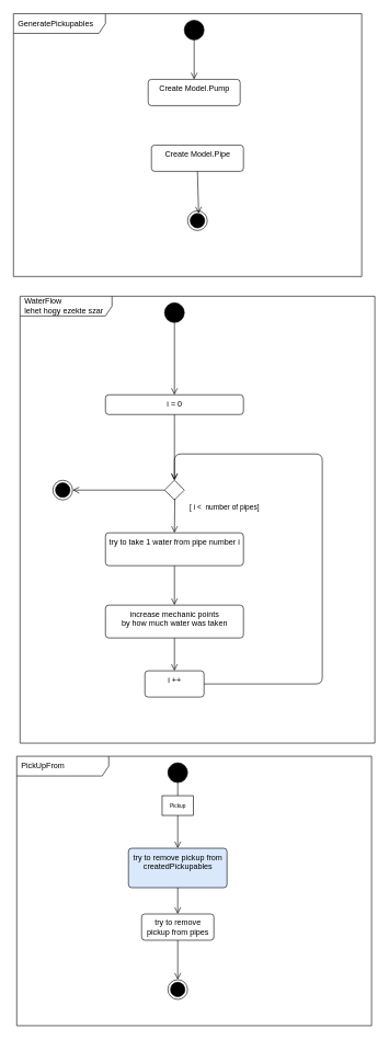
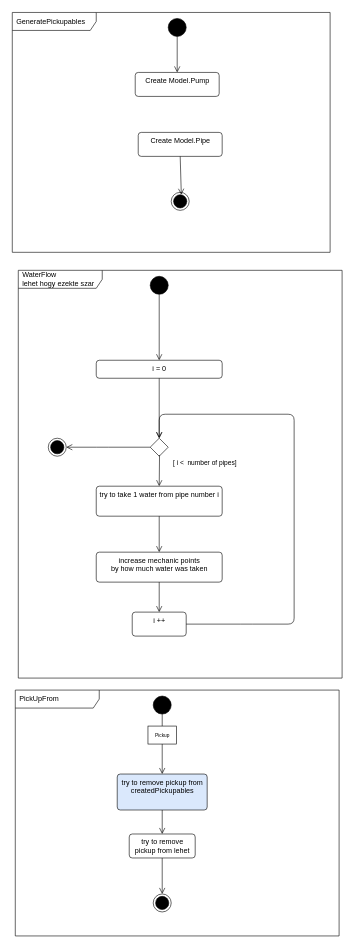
  <mxCell id="0" />
  <mxCell id="1" parent="0" />
  <mxCell id="2" value="PickUpFrom" style="shape=umlFrame;whiteSpace=wrap;html=1;width=140;height=30;boundedLbl=1;verticalAlign=middle;align=left;spacingLeft=5;" parent="1" vertex="1"><mxGeometry x="25" y="1150" width="540" height="410" as="geometry" /></mxCell>
  <mxCell id="3" value="WaterFlow&lt;br&gt;lehet hogy ezekte szar" style="shape=umlFrame;whiteSpace=wrap;html=1;width=140;height=30;boundedLbl=1;verticalAlign=middle;align=left;spacingLeft=5;" parent="1" vertex="1"><mxGeometry x="30" y="450" width="540" height="680" as="geometry" /></mxCell>
  <mxCell id="4" value="GeneratePickupables" style="shape=umlFrame;whiteSpace=wrap;html=1;width=140;height=30;boundedLbl=1;verticalAlign=middle;align=left;spacingLeft=5;" parent="1" vertex="1"><mxGeometry x="20" y="20" width="530" height="400" as="geometry" /></mxCell>
  <mxCell id="5" value="" style="ellipse;fillColor=strokeColor;" parent="1" vertex="1"><mxGeometry x="280" y="30" width="30" height="30" as="geometry" /></mxCell>
  <mxCell id="6" value="" style="endArrow=open;startArrow=none;endFill=0;startFill=0;endSize=8;html=1;verticalAlign=bottom;labelBackgroundColor=none;strokeWidth=1;exitX=0.5;exitY=1;exitDx=0;exitDy=0;entryX=0.5;entryY=0;entryDx=0;entryDy=0;" parent="1" source="5" edge="1"><mxGeometry width="160" relative="1" as="geometry"><mxPoint x="330" y="280" as="sourcePoint" /><mxPoint x="295" y="120" as="targetPoint" /></mxGeometry></mxCell>
  <mxCell id="7" value="" style="ellipse;html=1;shape=endState;fillColor=strokeColor;" parent="1" vertex="1"><mxGeometry x="285" y="320" width="30" height="30" as="geometry" /></mxCell>
  <mxCell id="8" value="Create Model.Pipe" style="html=1;align=center;verticalAlign=top;rounded=1;absoluteArcSize=1;arcSize=10;dashed=0;" parent="1" vertex="1"><mxGeometry x="230" y="220" width="140" height="40" as="geometry" /></mxCell>
  <mxCell id="9" value="Create Model.Pump" style="html=1;align=center;verticalAlign=top;rounded=1;absoluteArcSize=1;arcSize=10;dashed=0;" parent="1" vertex="1"><mxGeometry x="225" y="120" width="140" height="40" as="geometry" /></mxCell>
  <mxCell id="10" value="" style="endArrow=open;startArrow=none;endFill=0;startFill=0;endSize=8;html=1;verticalAlign=bottom;labelBackgroundColor=none;strokeWidth=1;exitX=0.5;exitY=1;exitDx=0;exitDy=0;entryX=0.562;entryY=0.133;entryDx=0;entryDy=0;entryPerimeter=0;" parent="1" source="8" target="7" edge="1"><mxGeometry width="160" relative="1" as="geometry"><mxPoint x="315" y="80" as="sourcePoint" /><mxPoint x="150" y="310" as="targetPoint" /></mxGeometry></mxCell>
  <mxCell id="11" value="" style="ellipse;fillColor=strokeColor;" parent="1" vertex="1"><mxGeometry x="250" y="460" width="30" height="30" as="geometry" /></mxCell>
  <mxCell id="12" value="increase mechanic points &lt;br&gt;by how much water was taken" style="html=1;align=center;verticalAlign=top;rounded=1;absoluteArcSize=1;arcSize=10;dashed=0;" parent="1" vertex="1"><mxGeometry x="160" y="920" width="210" height="50" as="geometry" /></mxCell>
  <mxCell id="13" value="" style="rhombus;" parent="1" vertex="1"><mxGeometry x="250" y="730" width="30" height="30" as="geometry" /></mxCell>
  <mxCell id="14" value="" style="endArrow=open;startArrow=none;endFill=0;startFill=0;endSize=8;html=1;verticalAlign=bottom;labelBackgroundColor=none;strokeWidth=1;exitX=0.5;exitY=1;exitDx=0;exitDy=0;entryX=0.5;entryY=0;entryDx=0;entryDy=0;" parent="1" target="32" edge="1"><mxGeometry width="160" relative="1" as="geometry"><mxPoint x="265.55" y="758.05" as="sourcePoint" /><mxPoint x="264" y="810" as="targetPoint" /></mxGeometry></mxCell>
  <mxCell id="15" value="[ i &amp;lt;&amp;nbsp; number of pipes]" style="edgeLabel;html=1;align=center;verticalAlign=middle;resizable=0;points=[];" parent="14" vertex="1" connectable="0"><mxGeometry x="-0.39" relative="1" as="geometry"><mxPoint x="75" y="-4" as="offset" /></mxGeometry></mxCell>
  <mxCell id="16" value="" style="endArrow=open;startArrow=none;endFill=0;startFill=0;endSize=8;html=1;verticalAlign=bottom;labelBackgroundColor=none;strokeWidth=1;exitX=0.5;exitY=1;exitDx=0;exitDy=0;entryX=0.5;entryY=0;entryDx=0;entryDy=0;" parent="1" source="11" target="19" edge="1"><mxGeometry width="160" relative="1" as="geometry"><mxPoint x="275" y="620" as="sourcePoint" /><mxPoint x="273.91" y="681.17" as="targetPoint" /></mxGeometry></mxCell>
  <mxCell id="17" value="" style="endArrow=open;startArrow=none;endFill=0;startFill=0;endSize=8;html=1;verticalAlign=bottom;labelBackgroundColor=none;strokeWidth=1;exitX=0;exitY=0.5;exitDx=0;exitDy=0;entryX=1;entryY=0.5;entryDx=0;entryDy=0;" parent="1" source="13" target="18" edge="1"><mxGeometry width="160" relative="1" as="geometry"><mxPoint x="275" y="530" as="sourcePoint" /><mxPoint x="275" y="590" as="targetPoint" /><Array as="points"><mxPoint x="170" y="745" /></Array></mxGeometry></mxCell>
  <mxCell id="18" value="" style="ellipse;html=1;shape=endState;fillColor=strokeColor;" parent="1" vertex="1"><mxGeometry x="80" y="730" width="30" height="30" as="geometry" /></mxCell>
  <mxCell id="19" value="i = 0" style="html=1;align=center;verticalAlign=top;rounded=1;absoluteArcSize=1;arcSize=10;dashed=0;" parent="1" vertex="1"><mxGeometry x="160" y="600" width="210" height="30" as="geometry" /></mxCell>
  <mxCell id="20" value="" style="endArrow=open;startArrow=none;endFill=0;startFill=0;endSize=8;html=1;verticalAlign=bottom;labelBackgroundColor=none;strokeWidth=1;exitX=0.5;exitY=1;exitDx=0;exitDy=0;entryX=0.5;entryY=0;entryDx=0;entryDy=0;" parent="1" source="19" target="13" edge="1"><mxGeometry width="160" relative="1" as="geometry"><mxPoint x="275" y="500" as="sourcePoint" /><mxPoint x="275" y="610" as="targetPoint" /></mxGeometry></mxCell>
  <mxCell id="21" value="i ++" style="html=1;align=center;verticalAlign=top;rounded=1;absoluteArcSize=1;arcSize=10;dashed=0;" parent="1" vertex="1"><mxGeometry x="220" y="1020" width="90" height="40" as="geometry" /></mxCell>
  <mxCell id="22" value="" style="endArrow=open;startArrow=none;endFill=0;startFill=0;endSize=8;html=1;verticalAlign=bottom;labelBackgroundColor=none;strokeWidth=1;exitX=0.5;exitY=1;exitDx=0;exitDy=0;" parent="1" source="12" target="21" edge="1"><mxGeometry width="160" relative="1" as="geometry"><mxPoint x="275" y="640" as="sourcePoint" /><mxPoint x="275" y="740" as="targetPoint" /></mxGeometry></mxCell>
  <mxCell id="23" value="" style="endArrow=open;startArrow=none;endFill=0;startFill=0;endSize=8;html=1;verticalAlign=bottom;labelBackgroundColor=none;strokeWidth=1;exitX=1;exitY=0.5;exitDx=0;exitDy=0;entryX=0.5;entryY=0;entryDx=0;entryDy=0;" parent="1" source="21" target="13" edge="1"><mxGeometry width="160" relative="1" as="geometry"><mxPoint x="285" y="650" as="sourcePoint" /><mxPoint x="285" y="750" as="targetPoint" /><Array as="points"><mxPoint x="410" y="1040" /><mxPoint x="490" y="1040" /><mxPoint x="490" y="690" /><mxPoint x="265" y="690" /></Array></mxGeometry></mxCell>
  <mxCell id="24" value="" style="ellipse;fillColor=strokeColor;" parent="1" vertex="1"><mxGeometry x="255" y="1160" width="30" height="30" as="geometry" /></mxCell>
  <mxCell id="25" value="" style="ellipse;html=1;shape=endState;fillColor=strokeColor;" parent="1" vertex="1"><mxGeometry x="255" y="1490" width="30" height="30" as="geometry" /></mxCell>
  <mxCell id="26" value="" style="endArrow=open;startArrow=none;endFill=0;startFill=0;endSize=8;html=1;verticalAlign=bottom;labelBackgroundColor=none;strokeWidth=1;exitX=0.5;exitY=1;exitDx=0;exitDy=0;entryX=0.5;entryY=0;entryDx=0;entryDy=0;" parent="1" source="24" target="27" edge="1"><mxGeometry width="160" relative="1" as="geometry"><mxPoint x="275" y="500" as="sourcePoint" /><mxPoint x="270" y="1280" as="targetPoint" /></mxGeometry></mxCell>
  <mxCell id="27" value="try to remove pickup from &lt;br&gt;createdPickupables" style="html=1;align=center;verticalAlign=top;rounded=1;absoluteArcSize=1;arcSize=10;dashed=0;fillColor=#dae8fc;" parent="1" vertex="1"><mxGeometry x="195" y="1290" width="150" height="60" as="geometry" /></mxCell>
- <mxCell id="28" value="try to remove&lt;br&gt;pickup from pipes" style="html=1;align=center;verticalAlign=top;rounded=1;absoluteArcSize=1;arcSize=10;dashed=0;" parent="1" vertex="1"><mxGeometry x="215" y="1390" width="110" height="40" as="geometry" /></mxCell>
+ <mxCell id="28" value="try to remove&lt;br&gt;pickup from lehet" style="html=1;align=center;verticalAlign=top;rounded=1;absoluteArcSize=1;arcSize=10;dashed=0;" parent="1" vertex="1"><mxGeometry x="215" y="1390" width="110" height="40" as="geometry" /></mxCell>
  <mxCell id="29" value="" style="endArrow=open;startArrow=none;endFill=0;startFill=0;endSize=8;html=1;verticalAlign=bottom;labelBackgroundColor=none;strokeWidth=1;exitX=0.5;exitY=1;exitDx=0;exitDy=0;entryX=0.5;entryY=0;entryDx=0;entryDy=0;" parent="1" source="28" target="25" edge="1"><mxGeometry width="160" relative="1" as="geometry"><mxPoint x="280" y="1240" as="sourcePoint" /><mxPoint x="489" y="1470" as="targetPoint" /></mxGeometry></mxCell>
  <mxCell id="30" value="&lt;font style=&quot;font-size: 8px;&quot;&gt;Pickup&lt;/font&gt;" style="html=1;align=center;verticalAlign=top;rounded=0;absoluteArcSize=1;arcSize=10;dashed=0;" parent="1" vertex="1"><mxGeometry x="246.25" y="1210" width="47.5" height="30" as="geometry" /></mxCell>
  <mxCell id="31" value="" style="endArrow=open;startArrow=none;endFill=0;startFill=0;endSize=8;html=1;verticalAlign=bottom;labelBackgroundColor=none;strokeWidth=1;exitX=0.5;exitY=1;exitDx=0;exitDy=0;" parent="1" source="27" target="28" edge="1"><mxGeometry width="160" relative="1" as="geometry"><mxPoint x="280" y="1200" as="sourcePoint" /><mxPoint x="280" y="1290" as="targetPoint" /></mxGeometry></mxCell>
  <mxCell id="32" value="try to take 1 water from pipe number i" style="html=1;align=center;verticalAlign=top;rounded=1;absoluteArcSize=1;arcSize=10;dashed=0;" parent="1" vertex="1"><mxGeometry x="160" y="810" width="210" height="50" as="geometry" /></mxCell>
  <mxCell id="33" value="" style="endArrow=open;startArrow=none;endFill=0;startFill=0;endSize=8;html=1;verticalAlign=bottom;labelBackgroundColor=none;strokeWidth=1;exitX=0.5;exitY=1;exitDx=0;exitDy=0;entryX=0.5;entryY=0;entryDx=0;entryDy=0;" parent="1" source="32" target="12" edge="1"><mxGeometry width="160" relative="1" as="geometry"><mxPoint x="280" y="980" as="sourcePoint" /><mxPoint x="280" y="1030" as="targetPoint" /></mxGeometry></mxCell>
